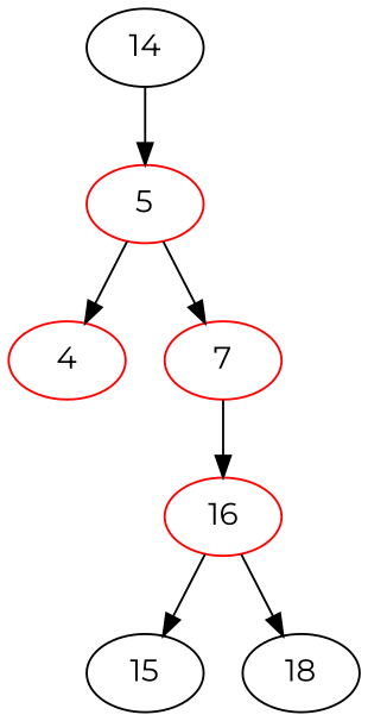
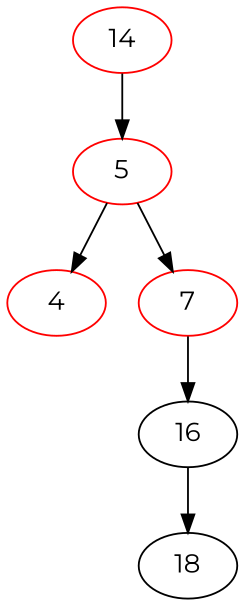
  digraph {
    fontname=Montserrat
    node [color=red fontname=Montserrat]
    edge [fontname=Montserrat]
-   n1 [color=black label=14]
+   n1 [label=14]
    n2 [label=5]
    n3 [label=4]
    n4 [label=7]
-   n5 [label=16]
-   n6 [color=black label=15]
+   n5 [color=black label=16]
    n7 [color=black label=18]
    n1 -> n2
    n2 -> n3
    n2 -> n4
    n4 -> n5
-   n5 -> n6
    n5 -> n7
  }
